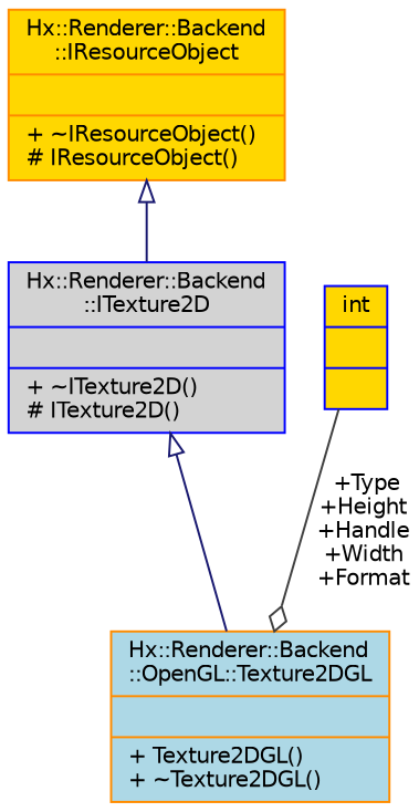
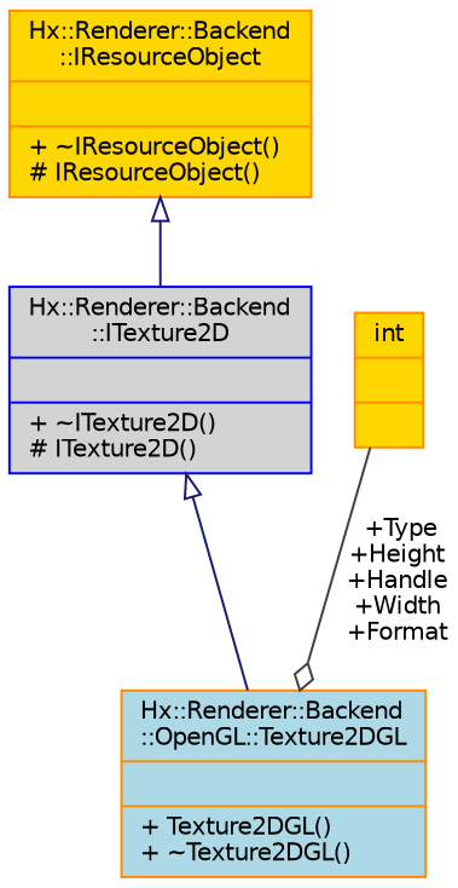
  digraph {
    node [color=darkorange fillcolor=gold fontname=Helvetica fontsize=10 shape=record style=filled]
    edge [arrowtail=onormal color=midnightblue dir=back fontname=Helvetica fontsize=10 labelfontname=Helvetica labelfontsize=10 style=solid]
    n1 [fillcolor=lightblue fontcolor=black height=0.2 label="{Hx::Renderer::Backend\l::OpenGL::Texture2DGL\n||+ Texture2DGL()\l+ ~Texture2DGL()\l}" width=0.4]
    n2 [color=blue fillcolor=lightgrey height=0.2 label="{Hx::Renderer::Backend\l::ITexture2D\n||+ ~ITexture2D()\l# ITexture2D()\l}" width=0.4]
    n3 [height=0.2 label="{Hx::Renderer::Backend\l::IResourceObject\n||+ ~IResourceObject()\l# IResourceObject()\l}" width=0.4]
-   n4 [color=blue height=0.2 label="{int\n||}" width=0.4]
+   n4 [height=0.2 label="{int\n||}" width=0.4]
    n2 -> n1
    n3 -> n2
    n4 -> n1 [arrowhead=odiamond color=grey25 label=" +Type\n+Height\n+Handle\n+Width\n+Format" arrowtail="" dir=""]
  }
